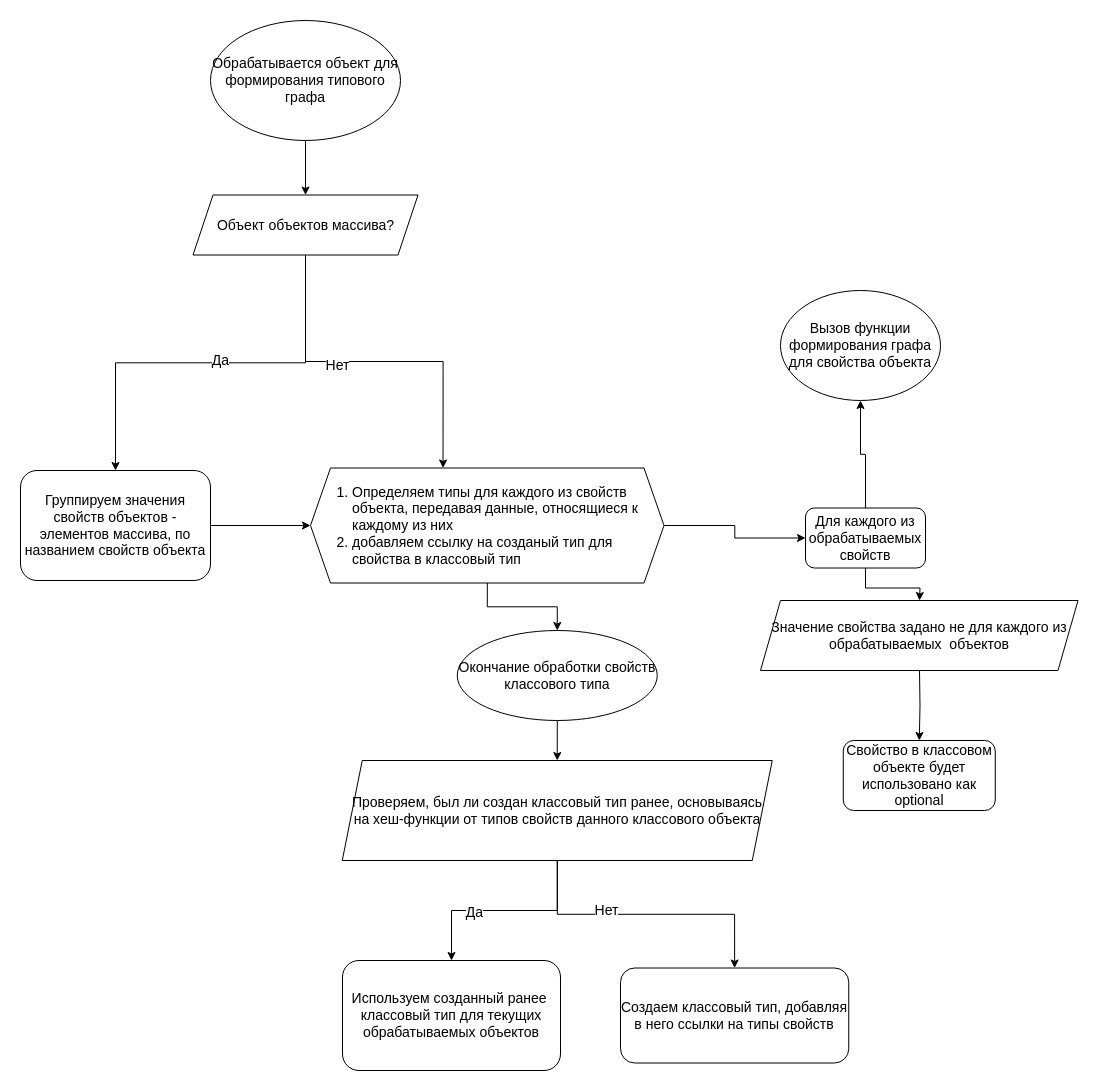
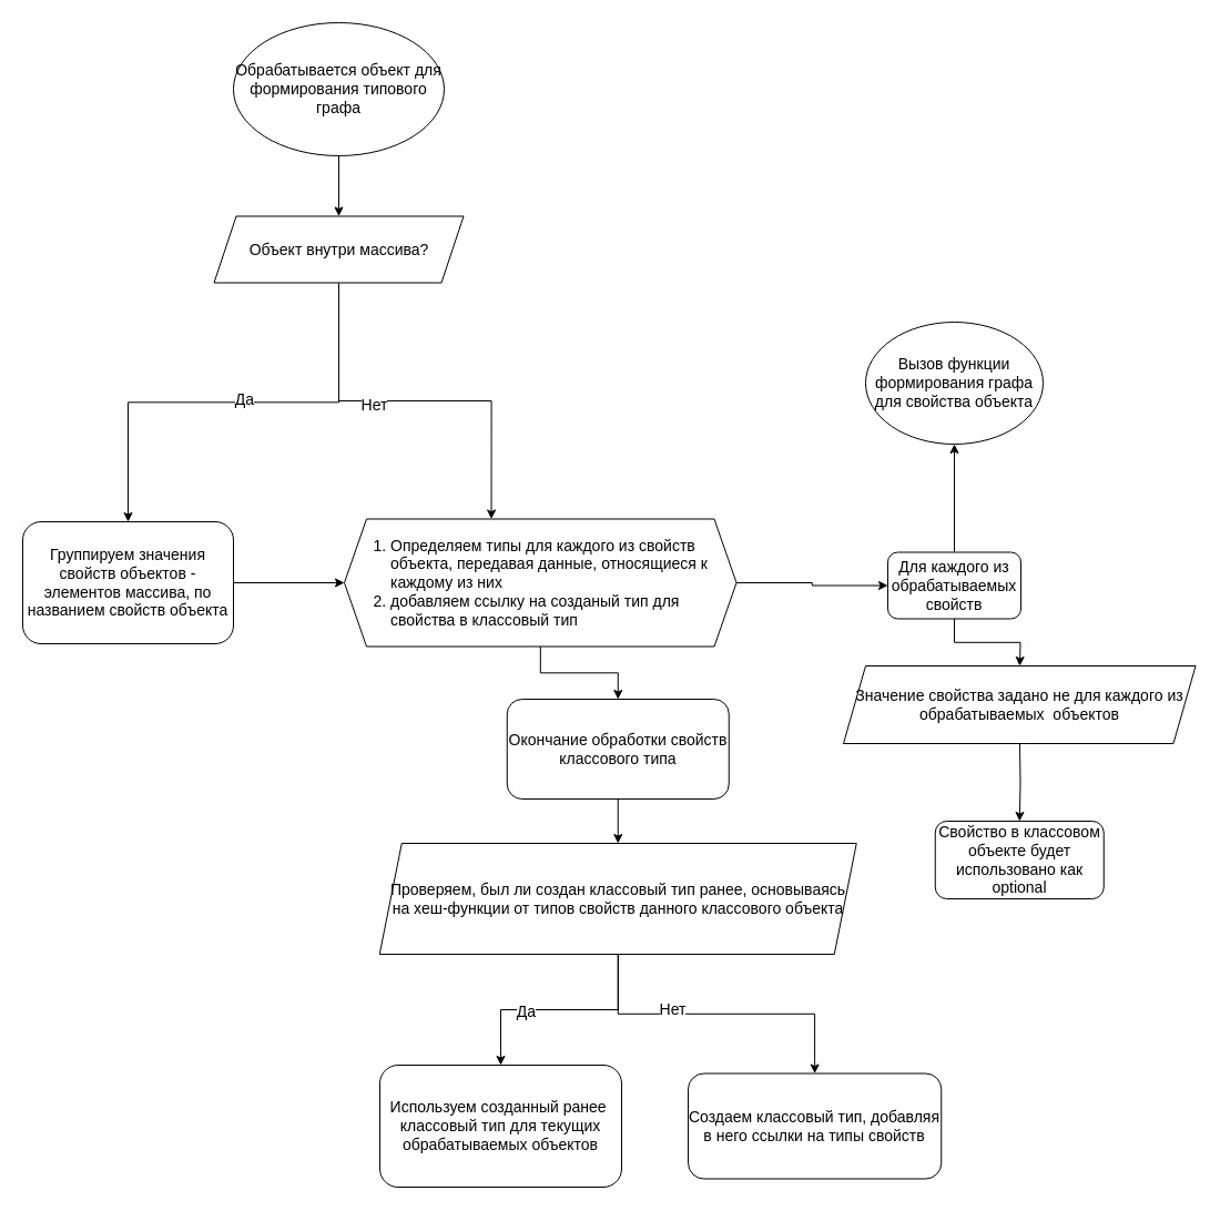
  <mxCell id="0" />
  <mxCell id="1" parent="0" />
  <mxCell id="2" style="edgeStyle=orthogonalEdgeStyle;rounded=0;orthogonalLoop=1;jettySize=auto;html=1;entryX=0.5;entryY=0;entryDx=0;entryDy=0;fontSize=14;" edge="1" parent="1" source="27" target="8"><mxGeometry relative="1" as="geometry"><mxPoint x="525" y="260" as="targetPoint" /><mxPoint x="305" y="140" as="sourcePoint" /></mxGeometry></mxCell>
  <mxCell id="3" style="edgeStyle=orthogonalEdgeStyle;rounded=0;orthogonalLoop=1;jettySize=auto;html=1;fontSize=14;exitX=1;exitY=0.5;exitDx=0;exitDy=0;" edge="1" parent="1" target="12" source="26"><mxGeometry relative="1" as="geometry"><mxPoint x="210" y="435" as="sourcePoint" /></mxGeometry></mxCell>
  <mxCell id="4" style="edgeStyle=orthogonalEdgeStyle;rounded=0;orthogonalLoop=1;jettySize=auto;html=1;fontSize=14;" edge="1" parent="1" source="8" target="26"><mxGeometry relative="1" as="geometry"><mxPoint x="115" y="380" as="targetPoint" /></mxGeometry></mxCell>
  <mxCell id="5" value="Да" style="edgeLabel;html=1;align=center;verticalAlign=middle;resizable=0;points=[];fontSize=14;" vertex="1" connectable="0" parent="4"><mxGeometry x="-0.048" y="-3" relative="1" as="geometry"><mxPoint as="offset" /></mxGeometry></mxCell>
  <mxCell id="6" style="edgeStyle=orthogonalEdgeStyle;rounded=0;orthogonalLoop=1;jettySize=auto;html=1;entryX=0.375;entryY=0;entryDx=0;entryDy=0;fontSize=14;" edge="1" parent="1" source="8" target="12"><mxGeometry relative="1" as="geometry" /></mxCell>
  <mxCell id="7" value="Нет" style="edgeLabel;html=1;align=center;verticalAlign=middle;resizable=0;points=[];fontSize=14;" vertex="1" connectable="0" parent="6"><mxGeometry x="-0.22" y="-3" relative="1" as="geometry"><mxPoint x="1" as="offset" /></mxGeometry></mxCell>
- <mxCell id="8" value="Объект объектов массива?" style="shape=parallelogram;perimeter=parallelogramPerimeter;whiteSpace=wrap;html=1;fixedSize=1;fontSize=14;" vertex="1" parent="1"><mxGeometry x="192.5" y="194.5" width="225" height="60" as="geometry" /></mxCell>
+ <mxCell id="8" value="Объект внутри массива?" style="shape=parallelogram;perimeter=parallelogramPerimeter;whiteSpace=wrap;html=1;fixedSize=1;fontSize=14;" vertex="1" parent="1"><mxGeometry x="192.5" y="194.5" width="225" height="60" as="geometry" /></mxCell>
  <mxCell id="9" style="edgeStyle=orthogonalEdgeStyle;rounded=0;orthogonalLoop=1;jettySize=auto;html=1;fontSize=14;" edge="1" parent="1" target="13"><mxGeometry relative="1" as="geometry"><mxPoint x="919" y="670" as="sourcePoint" /></mxGeometry></mxCell>
  <mxCell id="10" style="edgeStyle=orthogonalEdgeStyle;rounded=0;orthogonalLoop=1;jettySize=auto;html=1;entryX=0.5;entryY=0;entryDx=0;entryDy=0;fontSize=14;" edge="1" parent="1" source="12" target="15"><mxGeometry relative="1" as="geometry"><mxPoint x="556.75" y="650" as="targetPoint" /></mxGeometry></mxCell>
  <mxCell id="11" style="edgeStyle=orthogonalEdgeStyle;rounded=0;orthogonalLoop=1;jettySize=auto;html=1;entryX=0;entryY=0.5;entryDx=0;entryDy=0;fontSize=14;" edge="1" parent="1" source="12" target="25"><mxGeometry relative="1" as="geometry" /></mxCell>
  <mxCell id="12" value="&lt;ol style=&quot;font-size: 14px;&quot;&gt;&lt;li style=&quot;font-size: 14px;&quot;&gt;Определяем типы для каждого из свойств объекта, передавая данные, относящиеся к каждому из них&amp;nbsp;&lt;/li&gt;&lt;li style=&quot;font-size: 14px;&quot;&gt;добавляем ссылку на созданый тип для свойства в классовый тип&lt;/li&gt;&lt;/ol&gt;" style="shape=hexagon;perimeter=hexagonPerimeter2;whiteSpace=wrap;html=1;fixedSize=1;align=left;fontSize=14;" vertex="1" parent="1"><mxGeometry x="310" y="467.5" width="353.5" height="115" as="geometry" /></mxCell>
  <mxCell id="13" value="Свойство в классовом объекте будет иcпользовано как optional" style="rounded=1;whiteSpace=wrap;html=1;fontSize=14;" vertex="1" parent="1"><mxGeometry x="842.75" y="740" width="152" height="70" as="geometry" /></mxCell>
  <mxCell id="14" style="edgeStyle=orthogonalEdgeStyle;rounded=0;orthogonalLoop=1;jettySize=auto;html=1;entryX=0.5;entryY=0;entryDx=0;entryDy=0;fontSize=14;" edge="1" parent="1" source="15" target="20"><mxGeometry relative="1" as="geometry"><mxPoint x="556.75" y="760" as="targetPoint" /></mxGeometry></mxCell>
- <mxCell id="15" value="Окончание обработки свойств классового типа" style="ellipse;whiteSpace=wrap;html=1;fontSize=14;" vertex="1" parent="1"><mxGeometry x="456.75" y="630" width="200" height="90" as="geometry" /></mxCell>
+ <mxCell id="15" value="Окончание обработки свойств классового типа" style="rounded=1;whiteSpace=wrap;html=1;fontSize=14;" vertex="1" parent="1"><mxGeometry x="456.75" y="630" width="200" height="90" as="geometry" /></mxCell>
  <mxCell id="16" style="edgeStyle=orthogonalEdgeStyle;rounded=0;orthogonalLoop=1;jettySize=auto;html=1;fontSize=14;" edge="1" parent="1" source="20" target="21"><mxGeometry relative="1" as="geometry" /></mxCell>
  <mxCell id="17" value="Да" style="edgeLabel;html=1;align=center;verticalAlign=middle;resizable=0;points=[];fontSize=14;" vertex="1" connectable="0" parent="16"><mxGeometry x="0.288" y="1" relative="1" as="geometry"><mxPoint as="offset" /></mxGeometry></mxCell>
  <mxCell id="18" style="edgeStyle=orthogonalEdgeStyle;rounded=0;orthogonalLoop=1;jettySize=auto;html=1;entryX=0.5;entryY=0;entryDx=0;entryDy=0;fontSize=14;" edge="1" parent="1" source="20" target="22"><mxGeometry relative="1" as="geometry" /></mxCell>
  <mxCell id="19" value="Нет" style="edgeLabel;html=1;align=center;verticalAlign=middle;resizable=0;points=[];fontSize=14;" vertex="1" connectable="0" parent="18"><mxGeometry x="-0.281" y="4" relative="1" as="geometry"><mxPoint as="offset" /></mxGeometry></mxCell>
  <mxCell id="20" value="Проверяем, был ли создан классовый тип ранее, основываясь на хеш-функции от типов свойств данного классового объекта" style="shape=parallelogram;perimeter=parallelogramPerimeter;whiteSpace=wrap;html=1;fixedSize=1;fontSize=14;" vertex="1" parent="1"><mxGeometry x="341.75" y="760" width="430" height="100" as="geometry" /></mxCell>
  <mxCell id="21" value="Используем созданный ранее&amp;nbsp; классовый тип для текущих обрабатываемых объектов" style="rounded=1;whiteSpace=wrap;html=1;fontSize=14;" vertex="1" parent="1"><mxGeometry x="342" y="960" width="218" height="110" as="geometry" /></mxCell>
  <mxCell id="22" value="Создаем классовый тип, добавляя в него ссылки на типы свойств" style="rounded=1;whiteSpace=wrap;html=1;fontSize=14;" vertex="1" parent="1"><mxGeometry x="620" y="967.5" width="228.25" height="95" as="geometry" /></mxCell>
  <mxCell id="23" style="edgeStyle=orthogonalEdgeStyle;rounded=0;orthogonalLoop=1;jettySize=auto;html=1;entryX=0.5;entryY=0;entryDx=0;entryDy=0;fontSize=14;" edge="1" parent="1" source="25"><mxGeometry relative="1" as="geometry"><mxPoint x="919" y="600" as="targetPoint" /></mxGeometry></mxCell>
  <mxCell id="24" style="edgeStyle=orthogonalEdgeStyle;rounded=0;orthogonalLoop=1;jettySize=auto;html=1;entryX=0.5;entryY=1;entryDx=0;entryDy=0;fontSize=14;" edge="1" parent="1" source="25" target="29"><mxGeometry relative="1" as="geometry" /></mxCell>
- <mxCell id="25" value="Для каждого из обрабатываемых свойств" style="rounded=1;whiteSpace=wrap;html=1;fontSize=14;" vertex="1" parent="1"><mxGeometry x="805" y="507.5" width="120" height="60" as="geometry" /></mxCell>
+ <mxCell id="25" value="Для каждого из обрабатываемых свойств" style="rounded=1;whiteSpace=wrap;html=1;fontSize=14;" vertex="1" parent="1"><mxGeometry x="800" y="497.5" width="120" height="60" as="geometry" /></mxCell>
  <mxCell id="26" value="Группируем значения свойств объектов - элементов массива, по названием свойств объекта" style="rounded=1;whiteSpace=wrap;html=1;fontSize=14;" vertex="1" parent="1"><mxGeometry x="20" y="470" width="190" height="110" as="geometry" /></mxCell>
  <mxCell id="27" value="Обрабатывается объект для формирования типового графа" style="ellipse;whiteSpace=wrap;html=1;fontSize=14;" vertex="1" parent="1"><mxGeometry x="210" y="20" width="190" height="120" as="geometry" /></mxCell>
  <mxCell id="28" value="Значение свойства задано не для каждого из обрабатываемых&amp;nbsp; объектов" style="shape=parallelogram;perimeter=parallelogramPerimeter;whiteSpace=wrap;html=1;fixedSize=1;fontSize=14;" vertex="1" parent="1"><mxGeometry x="760" y="600" width="317.5" height="70" as="geometry" /></mxCell>
  <mxCell id="29" value="Вызов функции формирования графа для свойства объекта" style="ellipse;whiteSpace=wrap;html=1;fontSize=14;" vertex="1" parent="1"><mxGeometry x="780" y="290" width="160" height="110" as="geometry" /></mxCell>
